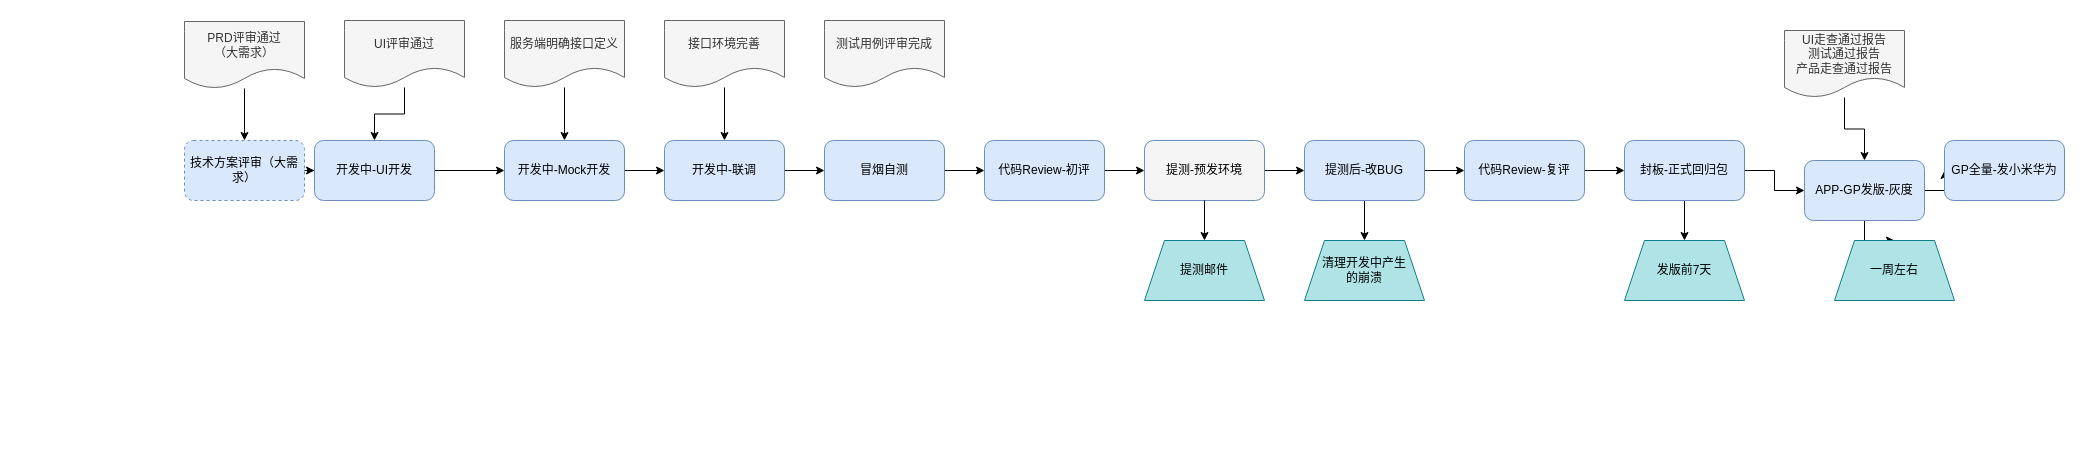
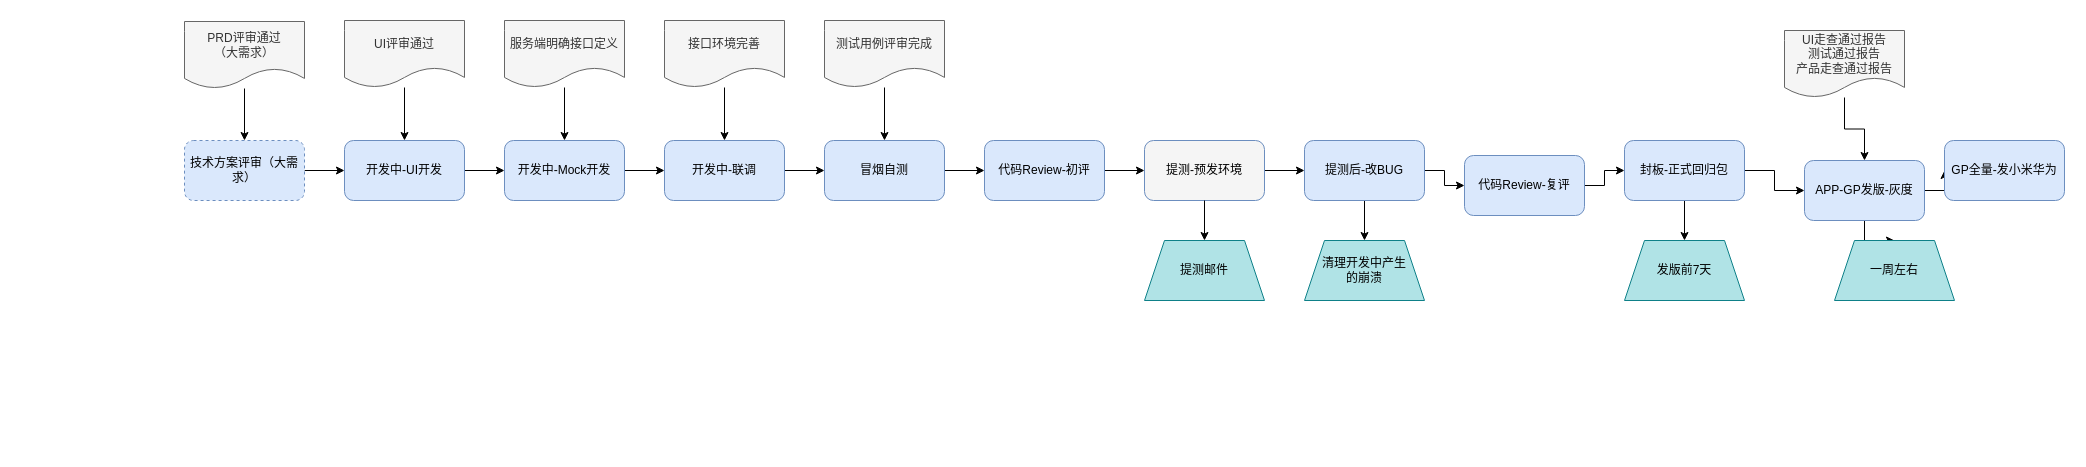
  <mxCell id="0" />
  <mxCell id="1" parent="0" />
  <mxCell id="2" value="Blog&lt;div&gt;Keywords&lt;/div&gt;&lt;div&gt;Social Media&lt;/div&gt;" style="text;html=1;strokeColor=none;fillColor=none;align=center;verticalAlign=middle;whiteSpace=wrap;rounded=0;shadow=0;fontSize=14;fontColor=#FFFFFF;" parent="1" vertex="1"><mxGeometry x="20" y="355" width="280" height="90" as="geometry" /></mxCell>
  <mxCell id="3" value="" style="line;strokeWidth=2;html=1;rounded=0;shadow=0;fontSize=27;align=center;fillColor=none;strokeColor=#FFFFFF;" parent="1" vertex="1"><mxGeometry x="40" y="115" width="240" height="10" as="geometry" /></mxCell>
  <mxCell id="4" value="" style="line;strokeWidth=2;html=1;rounded=0;shadow=0;fontSize=27;align=center;fillColor=none;strokeColor=#FFFFFF;" parent="1" vertex="1"><mxGeometry x="40" y="335" width="240" height="10" as="geometry" /></mxCell>
  <mxCell id="5" value="CONVERT" style="text;html=1;strokeColor=none;fillColor=none;align=center;verticalAlign=middle;whiteSpace=wrap;rounded=0;shadow=0;fontSize=27;fontColor=#FFFFFF;fontStyle=1" parent="1" vertex="1"><mxGeometry x="300" y="55" width="280" height="60" as="geometry" /></mxCell>
  <mxCell id="6" value="Forms&lt;div&gt;Calls-to-Action&lt;/div&gt;&lt;div&gt;Landing Pages&lt;/div&gt;" style="text;html=1;strokeColor=none;fillColor=none;align=center;verticalAlign=middle;whiteSpace=wrap;rounded=0;shadow=0;fontSize=14;fontColor=#FFFFFF;" parent="1" vertex="1"><mxGeometry x="300" y="355" width="280" height="90" as="geometry" /></mxCell>
  <mxCell id="7" value="" style="line;strokeWidth=2;html=1;rounded=0;shadow=0;fontSize=27;align=center;fillColor=none;strokeColor=#FFFFFF;" parent="1" vertex="1"><mxGeometry x="320" y="115" width="240" height="10" as="geometry" /></mxCell>
  <mxCell id="8" value="" style="line;strokeWidth=2;html=1;rounded=0;shadow=0;fontSize=27;align=center;fillColor=none;strokeColor=#FFFFFF;" parent="1" vertex="1"><mxGeometry x="320" y="335" width="240" height="10" as="geometry" /></mxCell>
  <mxCell id="9" value="CLOSE" style="text;html=1;strokeColor=none;fillColor=none;align=center;verticalAlign=middle;whiteSpace=wrap;rounded=0;shadow=0;fontSize=27;fontColor=#FFFFFF;fontStyle=1" parent="1" vertex="1"><mxGeometry x="580" y="55" width="280" height="60" as="geometry" /></mxCell>
  <mxCell id="10" value="Email&lt;div&gt;Signals&lt;/div&gt;&lt;div&gt;Workflows&lt;/div&gt;" style="text;html=1;strokeColor=none;fillColor=none;align=center;verticalAlign=middle;whiteSpace=wrap;rounded=0;shadow=0;fontSize=14;fontColor=#FFFFFF;" parent="1" vertex="1"><mxGeometry x="580" y="355" width="280" height="90" as="geometry" /></mxCell>
  <mxCell id="11" value="" style="line;strokeWidth=2;html=1;rounded=0;shadow=0;fontSize=27;align=center;fillColor=none;strokeColor=#FFFFFF;" parent="1" vertex="1"><mxGeometry x="600" y="115" width="240" height="10" as="geometry" /></mxCell>
  <mxCell id="12" value="" style="line;strokeWidth=2;html=1;rounded=0;shadow=0;fontSize=27;align=center;fillColor=none;strokeColor=#FFFFFF;" parent="1" vertex="1"><mxGeometry x="600" y="335" width="240" height="10" as="geometry" /></mxCell>
  <mxCell id="13" value="DELIGHT" style="text;html=1;strokeColor=none;fillColor=none;align=center;verticalAlign=middle;whiteSpace=wrap;rounded=0;shadow=0;fontSize=27;fontColor=#FFFFFF;fontStyle=1" parent="1" vertex="1"><mxGeometry x="860" y="55" width="280" height="60" as="geometry" /></mxCell>
  <mxCell id="14" value="" style="line;strokeWidth=2;html=1;rounded=0;shadow=0;fontSize=27;align=center;fillColor=none;strokeColor=#FFFFFF;" parent="1" vertex="1"><mxGeometry x="880" y="115" width="240" height="10" as="geometry" /></mxCell>
  <mxCell id="15" value="" style="line;strokeWidth=2;html=1;rounded=0;shadow=0;fontSize=27;align=center;fillColor=none;strokeColor=#FFFFFF;" parent="1" vertex="1"><mxGeometry x="880" y="335" width="240" height="10" as="geometry" /></mxCell>
  <mxCell id="16" value="" style="edgeStyle=orthogonalEdgeStyle;rounded=0;orthogonalLoop=1;jettySize=auto;html=1;" parent="1" source="17" target="21" edge="1"><mxGeometry relative="1" as="geometry" /></mxCell>
  <mxCell id="17" value="技术方案评审（大需求）" style="rounded=1;whiteSpace=wrap;html=1;fillColor=#dae8fc;strokeColor=#6c8ebf;dashed=1;" parent="1" vertex="1"><mxGeometry x="184" y="140" width="120" height="60" as="geometry" /></mxCell>
  <mxCell id="18" value="" style="edgeStyle=orthogonalEdgeStyle;rounded=0;orthogonalLoop=1;jettySize=auto;html=1;" parent="1" source="19" target="17" edge="1"><mxGeometry relative="1" as="geometry" /></mxCell>
  <mxCell id="19" value="PRD评审通过&lt;br&gt;（大需求）" style="shape=document;whiteSpace=wrap;html=1;boundedLbl=1;fillColor=#f5f5f5;strokeColor=#666666;fontColor=#333333;" parent="1" vertex="1"><mxGeometry x="184" y="21" width="120" height="67" as="geometry" /></mxCell>
  <mxCell id="20" value="" style="edgeStyle=orthogonalEdgeStyle;rounded=0;orthogonalLoop=1;jettySize=auto;html=1;" parent="1" source="21" target="23" edge="1"><mxGeometry relative="1" as="geometry" /></mxCell>
- <mxCell id="21" value="&lt;span&gt;开发中-UI开发&lt;/span&gt;" style="rounded=1;whiteSpace=wrap;html=1;fillColor=#dae8fc;strokeColor=#6c8ebf;" parent="1" vertex="1"><mxGeometry x="314" y="140" width="120" height="60" as="geometry" /></mxCell>
+ <mxCell id="21" value="&lt;span&gt;开发中-UI开发&lt;/span&gt;" style="rounded=1;whiteSpace=wrap;html=1;fillColor=#dae8fc;strokeColor=#6c8ebf;" parent="1" vertex="1"><mxGeometry x="344" y="140" width="120" height="60" as="geometry" /></mxCell>
  <mxCell id="22" value="" style="edgeStyle=orthogonalEdgeStyle;rounded=0;orthogonalLoop=1;jettySize=auto;html=1;" parent="1" source="23" target="25" edge="1"><mxGeometry relative="1" as="geometry" /></mxCell>
  <mxCell id="23" value="开发中-Mock开发" style="rounded=1;whiteSpace=wrap;html=1;fillColor=#dae8fc;strokeColor=#6c8ebf;" parent="1" vertex="1"><mxGeometry x="504" y="140" width="120" height="60" as="geometry" /></mxCell>
  <mxCell id="24" value="" style="edgeStyle=orthogonalEdgeStyle;rounded=0;orthogonalLoop=1;jettySize=auto;html=1;" parent="1" source="25" target="27" edge="1"><mxGeometry relative="1" as="geometry" /></mxCell>
  <mxCell id="25" value="开发中-联调" style="rounded=1;whiteSpace=wrap;html=1;fillColor=#dae8fc;strokeColor=#6c8ebf;" parent="1" vertex="1"><mxGeometry x="664" y="140" width="120" height="60" as="geometry" /></mxCell>
  <mxCell id="26" value="" style="edgeStyle=orthogonalEdgeStyle;rounded=0;orthogonalLoop=1;jettySize=auto;html=1;" parent="1" source="27" target="29" edge="1"><mxGeometry relative="1" as="geometry" /></mxCell>
  <mxCell id="27" value="冒烟自测" style="rounded=1;whiteSpace=wrap;html=1;fillColor=#dae8fc;strokeColor=#6c8ebf;" parent="1" vertex="1"><mxGeometry x="824" y="140" width="120" height="60" as="geometry" /></mxCell>
  <mxCell id="28" value="" style="edgeStyle=orthogonalEdgeStyle;rounded=0;orthogonalLoop=1;jettySize=auto;html=1;" parent="1" source="29" target="31" edge="1"><mxGeometry relative="1" as="geometry" /></mxCell>
  <mxCell id="29" value="代码Review-初评" style="rounded=1;whiteSpace=wrap;html=1;fillColor=#dae8fc;strokeColor=#6c8ebf;" parent="1" vertex="1"><mxGeometry x="984" y="140" width="120" height="60" as="geometry" /></mxCell>
  <mxCell id="30" value="" style="edgeStyle=orthogonalEdgeStyle;rounded=0;orthogonalLoop=1;jettySize=auto;html=1;" parent="1" source="31" target="34" edge="1"><mxGeometry relative="1" as="geometry" /></mxCell>
  <mxCell id="31" value="提测-预发环境" style="rounded=1;whiteSpace=wrap;html=1;fillColor=#f5f5f5;strokeColor=#6c8ebf;" parent="1" vertex="1"><mxGeometry x="1144" y="140" width="120" height="60" as="geometry" /></mxCell>
  <mxCell id="32" value="" style="edgeStyle=orthogonalEdgeStyle;rounded=0;orthogonalLoop=1;jettySize=auto;html=1;" parent="1" source="34" target="57" edge="1"><mxGeometry relative="1" as="geometry" /></mxCell>
  <mxCell id="33" value="" style="edgeStyle=orthogonalEdgeStyle;rounded=0;orthogonalLoop=1;jettySize=auto;html=1;" parent="1" source="34" target="53" edge="1"><mxGeometry relative="1" as="geometry" /></mxCell>
  <mxCell id="34" value="提测后-改BUG" style="rounded=1;whiteSpace=wrap;html=1;fillColor=#dae8fc;strokeColor=#6c8ebf;" parent="1" vertex="1"><mxGeometry x="1304" y="140" width="120" height="60" as="geometry" /></mxCell>
  <mxCell id="35" value="" style="edgeStyle=orthogonalEdgeStyle;rounded=0;orthogonalLoop=1;jettySize=auto;html=1;" parent="1" source="37" target="40" edge="1"><mxGeometry relative="1" as="geometry" /></mxCell>
  <mxCell id="36" value="" style="edgeStyle=orthogonalEdgeStyle;rounded=0;orthogonalLoop=1;jettySize=auto;html=1;" parent="1" source="37" target="50" edge="1"><mxGeometry relative="1" as="geometry" /></mxCell>
  <mxCell id="37" value="封板-正式回归包" style="rounded=1;whiteSpace=wrap;html=1;fillColor=#dae8fc;strokeColor=#6c8ebf;" parent="1" vertex="1"><mxGeometry x="1624" y="140" width="120" height="60" as="geometry" /></mxCell>
  <mxCell id="38" value="" style="edgeStyle=orthogonalEdgeStyle;rounded=0;orthogonalLoop=1;jettySize=auto;html=1;" parent="1" source="40" target="54" edge="1"><mxGeometry relative="1" as="geometry" /></mxCell>
  <mxCell id="39" value="" style="edgeStyle=orthogonalEdgeStyle;rounded=0;orthogonalLoop=1;jettySize=auto;html=1;" parent="1" source="40" target="55" edge="1"><mxGeometry relative="1" as="geometry" /></mxCell>
  <mxCell id="40" value="APP-GP发版-灰度" style="rounded=1;whiteSpace=wrap;html=1;fillColor=#dae8fc;strokeColor=#6c8ebf;" parent="1" vertex="1"><mxGeometry x="1804" y="160" width="120" height="60" as="geometry" /></mxCell>
  <mxCell id="41" value="" style="edgeStyle=orthogonalEdgeStyle;rounded=0;orthogonalLoop=1;jettySize=auto;html=1;" parent="1" source="42" target="21" edge="1"><mxGeometry relative="1" as="geometry" /></mxCell>
  <mxCell id="42" value="UI评审通过" style="shape=document;whiteSpace=wrap;html=1;boundedLbl=1;fillColor=#f5f5f5;strokeColor=#666666;fontColor=#333333;" parent="1" vertex="1"><mxGeometry x="344" y="20" width="120" height="67" as="geometry" /></mxCell>
  <mxCell id="43" value="" style="edgeStyle=orthogonalEdgeStyle;rounded=0;orthogonalLoop=1;jettySize=auto;html=1;" parent="1" source="44" target="23" edge="1"><mxGeometry relative="1" as="geometry" /></mxCell>
  <mxCell id="44" value="&lt;span&gt;服务端明确接口定义&lt;/span&gt;" style="shape=document;whiteSpace=wrap;html=1;boundedLbl=1;fillColor=#f5f5f5;strokeColor=#666666;fontColor=#333333;" parent="1" vertex="1"><mxGeometry x="504" y="20" width="120" height="67" as="geometry" /></mxCell>
  <mxCell id="45" value="" style="edgeStyle=orthogonalEdgeStyle;rounded=0;orthogonalLoop=1;jettySize=auto;html=1;" parent="1" source="46" target="25" edge="1"><mxGeometry relative="1" as="geometry" /></mxCell>
  <mxCell id="46" value="接口环境完善" style="shape=document;whiteSpace=wrap;html=1;boundedLbl=1;fillColor=#f5f5f5;strokeColor=#666666;fontColor=#333333;" parent="1" vertex="1"><mxGeometry x="664" y="20" width="120" height="67" as="geometry" /></mxCell>
+ <mxCell id="47" value="" style="edgeStyle=orthogonalEdgeStyle;rounded=0;orthogonalLoop=1;jettySize=auto;html=1;" parent="1" source="48" target="27" edge="1"><mxGeometry relative="1" as="geometry" /></mxCell>
  <mxCell id="48" value="测试用例评审完成" style="shape=document;whiteSpace=wrap;html=1;boundedLbl=1;fillColor=#f5f5f5;strokeColor=#666666;fontColor=#333333;" parent="1" vertex="1"><mxGeometry x="824" y="20" width="120" height="67" as="geometry" /></mxCell>
  <mxCell id="49" value="提测邮件" style="shape=trapezoid;perimeter=trapezoidPerimeter;whiteSpace=wrap;html=1;fixedSize=1;fillColor=#b0e3e6;strokeColor=#0e8088;" parent="1" vertex="1"><mxGeometry x="1144" y="240" width="120" height="60" as="geometry" /></mxCell>
  <mxCell id="50" value="发版前7天" style="shape=trapezoid;perimeter=trapezoidPerimeter;whiteSpace=wrap;html=1;fixedSize=1;fillColor=#b0e3e6;strokeColor=#0e8088;" parent="1" vertex="1"><mxGeometry x="1624" y="240" width="120" height="60" as="geometry" /></mxCell>
  <mxCell id="51" value="" style="edgeStyle=orthogonalEdgeStyle;rounded=0;orthogonalLoop=1;jettySize=auto;html=1;" parent="1" source="52" target="40" edge="1"><mxGeometry relative="1" as="geometry" /></mxCell>
  <mxCell id="52" value="UI走查通过报告&lt;br&gt;测试通过报告&lt;br&gt;产品走查通过报告" style="shape=document;whiteSpace=wrap;html=1;boundedLbl=1;fillColor=#f5f5f5;strokeColor=#666666;fontColor=#333333;align=center;" parent="1" vertex="1"><mxGeometry x="1784" y="30" width="120" height="67" as="geometry" /></mxCell>
  <mxCell id="53" value="清理开发中产生&lt;br&gt;的崩溃" style="shape=trapezoid;perimeter=trapezoidPerimeter;whiteSpace=wrap;html=1;fixedSize=1;fillColor=#b0e3e6;strokeColor=#0e8088;" parent="1" vertex="1"><mxGeometry x="1304" y="240" width="120" height="60" as="geometry" /></mxCell>
  <mxCell id="54" value="GP全量-发小米华为" style="rounded=1;whiteSpace=wrap;html=1;fillColor=#dae8fc;strokeColor=#6c8ebf;" parent="1" vertex="1"><mxGeometry x="1944" y="140" width="120" height="60" as="geometry" /></mxCell>
  <mxCell id="55" value="一周左右" style="shape=trapezoid;perimeter=trapezoidPerimeter;whiteSpace=wrap;html=1;fixedSize=1;fillColor=#b0e3e6;strokeColor=#0e8088;" parent="1" vertex="1"><mxGeometry x="1834" y="240" width="120" height="60" as="geometry" /></mxCell>
  <mxCell id="56" value="" style="edgeStyle=orthogonalEdgeStyle;rounded=0;orthogonalLoop=1;jettySize=auto;html=1;" parent="1" source="57" target="37" edge="1"><mxGeometry relative="1" as="geometry" /></mxCell>
- <mxCell id="57" value="代码Review-复评" style="rounded=1;whiteSpace=wrap;html=1;fillColor=#dae8fc;strokeColor=#6c8ebf;" parent="1" vertex="1"><mxGeometry x="1464" y="140" width="120" height="60" as="geometry" /></mxCell>
+ <mxCell id="57" value="代码Review-复评" style="rounded=1;whiteSpace=wrap;html=1;fillColor=#dae8fc;strokeColor=#6c8ebf;" parent="1" vertex="1"><mxGeometry x="1464" y="155" width="120" height="60" as="geometry" /></mxCell>
  <mxCell id="58" value="" style="edgeStyle=orthogonalEdgeStyle;orthogonalLoop=1;jettySize=auto;html=1;rounded=0;" parent="1" source="31" target="49" edge="1"><mxGeometry relative="1" as="geometry" /></mxCell>
